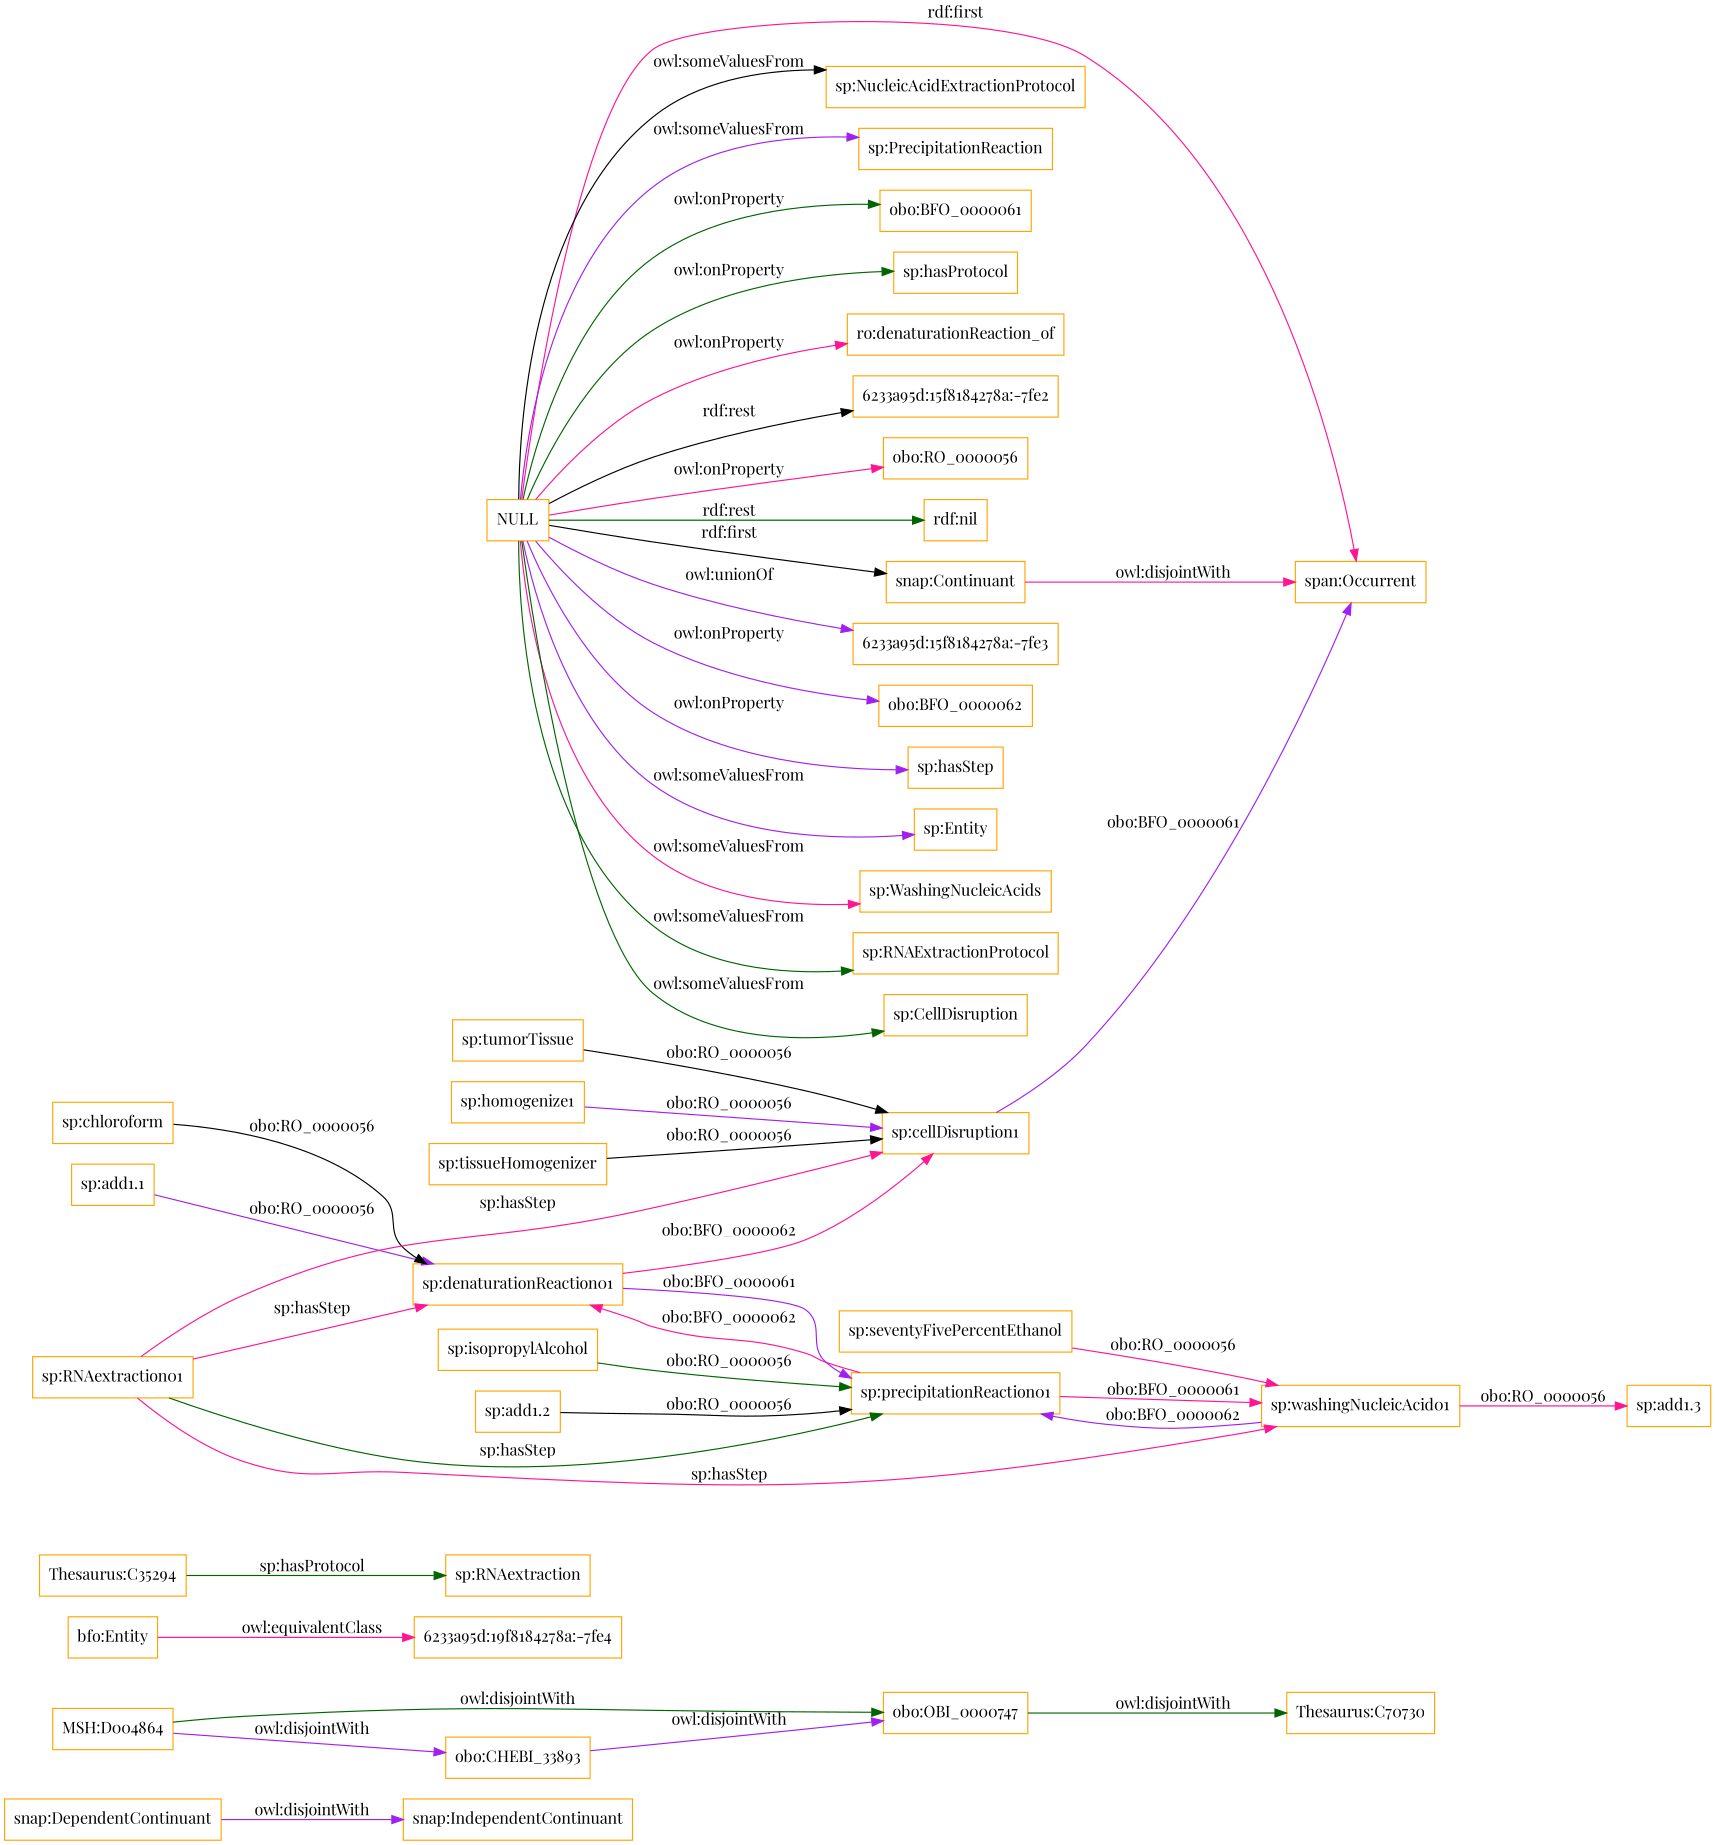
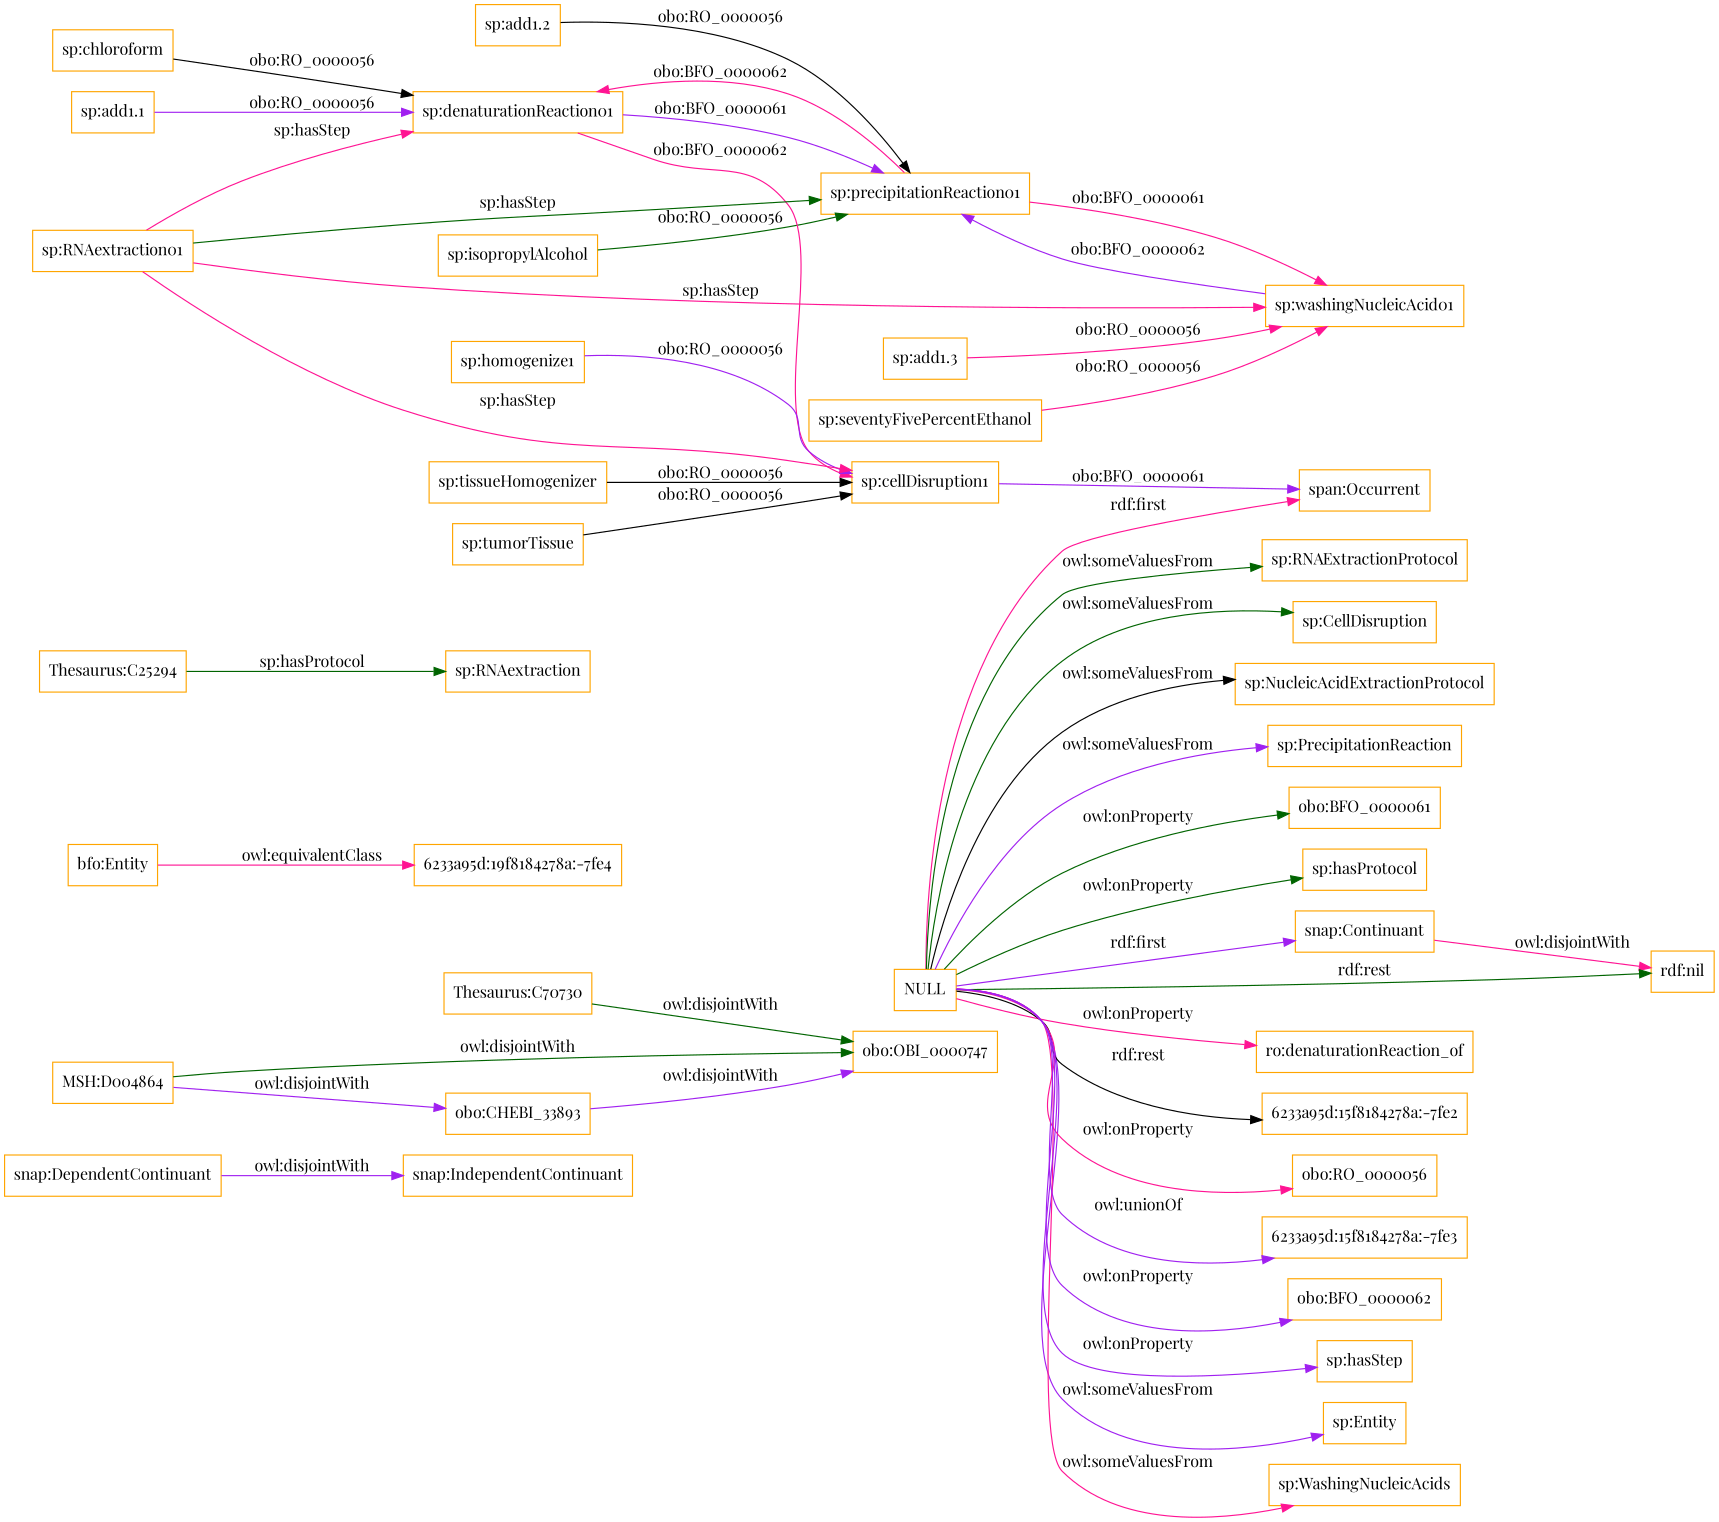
  digraph {
    fontname="Playfair Display"
    rankdir=LR
    node [color=orange fontname="Playfair Display" shape=rectangle]
    edge [color=deeppink fontname="Playfair Display"]
    "snap:DependentContinuant"
    "snap:IndependentContinuant"
    n3 [label="Thesaurus:C70730"]
    "obo:OBI_0000747"
    n5 [label="6233a95d:19f8184278a:-7fe4"]
    "bfo:Entity"
    "obo:CHEBI_33893"
    n8 [label="sp:RNAextraction"]
-   "Thesaurus:C25294" [label="Thesaurus:C35294"]
+   "Thesaurus:C25294"
    "snap:Continuant"
    "span:Occurrent"
    "MSH:D004864"
    NULL
    n14 [label="sp:Entity"]
    "sp:WashingNucleicAcids"
    "sp:RNAExtractionProtocol"
    "sp:CellDisruption"
    "sp:NucleicAcidExtractionProtocol"
    "sp:PrecipitationReaction"
    "obo:BFO_0000061"
    "sp:hasProtocol"
    n22 [label="ro:denaturationReaction_of"]
    "6233a95d:15f8184278a:-7fe2"
    "obo:RO_0000056"
    "rdf:nil"
    "6233a95d:15f8184278a:-7fe3"
    "obo:BFO_0000062"
    "sp:hasStep"
    "sp:isopropylAlcohol"
    "sp:precipitationReaction01"
    "sp:washingNucleicAcid01"
    "sp:denaturationReaction01"
    "sp:cellDisruption1"
    "sp:tissueHomogenizer"
    "sp:add1.3"
    "sp:tumorTissue"
    "sp:add1.2"
    "sp:homogenize1"
    "sp:seventyFivePercentEthanol"
    "sp:add1.1"
    "sp:chloroform"
    "sp:RNAextraction01"
    "snap:DependentContinuant" -> "snap:IndependentContinuant" [color=purple label="owl:disjointWith"]
-   "obo:OBI_0000747" -> n3 [color=darkgreen label="owl:disjointWith"]
+   n3 -> "obo:OBI_0000747" [color=darkgreen label="owl:disjointWith"]
    "bfo:Entity" -> n5 [label="owl:equivalentClass"]
    "obo:CHEBI_33893" -> "obo:OBI_0000747" [color=purple label="owl:disjointWith"]
    "Thesaurus:C25294" -> n8 [color=darkgreen label="sp:hasProtocol"]
-   "snap:Continuant" -> "span:Occurrent" [label="owl:disjointWith"]
+   "snap:Continuant" -> "rdf:nil" [label="owl:disjointWith"]
    "MSH:D004864" -> "obo:OBI_0000747" [color=darkgreen label="owl:disjointWith"]
    "MSH:D004864" -> "obo:CHEBI_33893" [color=purple label="owl:disjointWith"]
-   NULL -> "snap:Continuant" [color=black label="rdf:first"]
+   NULL -> "snap:Continuant" [color=purple label="rdf:first"]
    NULL -> "span:Occurrent" [label="rdf:first"]
    NULL -> n14 [color=purple label="owl:someValuesFrom"]
    NULL -> "sp:WashingNucleicAcids" [label="owl:someValuesFrom"]
    NULL -> "sp:RNAExtractionProtocol" [color=darkgreen label="owl:someValuesFrom"]
    NULL -> "sp:CellDisruption" [color=darkgreen label="owl:someValuesFrom"]
    NULL -> "sp:NucleicAcidExtractionProtocol" [color=black label="owl:someValuesFrom"]
    NULL -> "sp:PrecipitationReaction" [color=purple label="owl:someValuesFrom"]
    NULL -> "obo:BFO_0000061" [color=darkgreen label="owl:onProperty"]
    NULL -> "sp:hasProtocol" [color=darkgreen label="owl:onProperty"]
    NULL -> n22 [label="owl:onProperty"]
    NULL -> "6233a95d:15f8184278a:-7fe2" [color=black label="rdf:rest"]
    NULL -> "obo:RO_0000056" [label="owl:onProperty"]
    NULL -> "rdf:nil" [color=darkgreen label="rdf:rest"]
    NULL -> "6233a95d:15f8184278a:-7fe3" [color=purple label="owl:unionOf"]
    NULL -> "obo:BFO_0000062" [color=purple label="owl:onProperty"]
    NULL -> "sp:hasStep" [color=purple label="owl:onProperty"]
    "sp:isopropylAlcohol" -> "sp:precipitationReaction01" [color=darkgreen label="obo:RO_0000056"]
    "sp:precipitationReaction01" -> "sp:washingNucleicAcid01" [label="obo:BFO_0000061"]
    "sp:precipitationReaction01" -> "sp:denaturationReaction01" [label="obo:BFO_0000062"]
    "sp:washingNucleicAcid01" -> "sp:precipitationReaction01" [color=purple label="obo:BFO_0000062"]
    "sp:denaturationReaction01" -> "sp:precipitationReaction01" [color=purple label="obo:BFO_0000061"]
    "sp:denaturationReaction01" -> "sp:cellDisruption1" [label="obo:BFO_0000062"]
    "sp:cellDisruption1" -> "span:Occurrent" [color=purple label="obo:BFO_0000061"]
    "sp:tissueHomogenizer" -> "sp:cellDisruption1" [color=black label="obo:RO_0000056"]
-   "sp:washingNucleicAcid01" -> "sp:add1.3" [label="obo:RO_0000056"]
+   "sp:add1.3" -> "sp:washingNucleicAcid01" [label="obo:RO_0000056"]
    "sp:tumorTissue" -> "sp:cellDisruption1" [color=black label="obo:RO_0000056"]
    "sp:add1.2" -> "sp:precipitationReaction01" [color=black label="obo:RO_0000056"]
    "sp:homogenize1" -> "sp:cellDisruption1" [color=purple label="obo:RO_0000056"]
    "sp:seventyFivePercentEthanol" -> "sp:washingNucleicAcid01" [label="obo:RO_0000056"]
    "sp:add1.1" -> "sp:denaturationReaction01" [color=purple label="obo:RO_0000056"]
    "sp:chloroform" -> "sp:denaturationReaction01" [color=black label="obo:RO_0000056"]
    "sp:RNAextraction01" -> "sp:precipitationReaction01" [color=darkgreen label="sp:hasStep"]
    "sp:RNAextraction01" -> "sp:washingNucleicAcid01" [label="sp:hasStep"]
    "sp:RNAextraction01" -> "sp:denaturationReaction01" [label="sp:hasStep"]
    "sp:RNAextraction01" -> "sp:cellDisruption1" [label="sp:hasStep"]
  }
